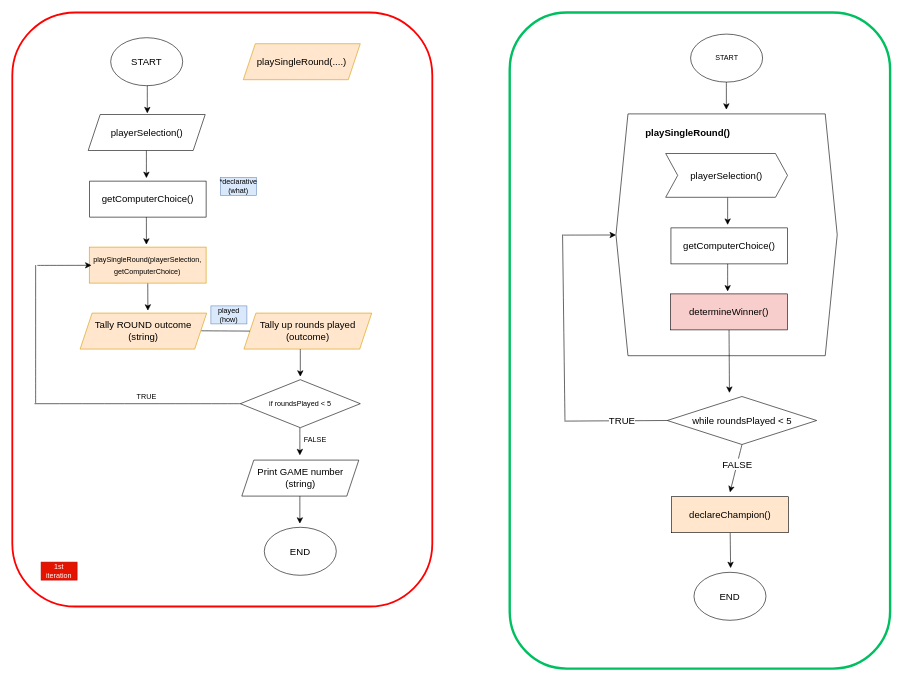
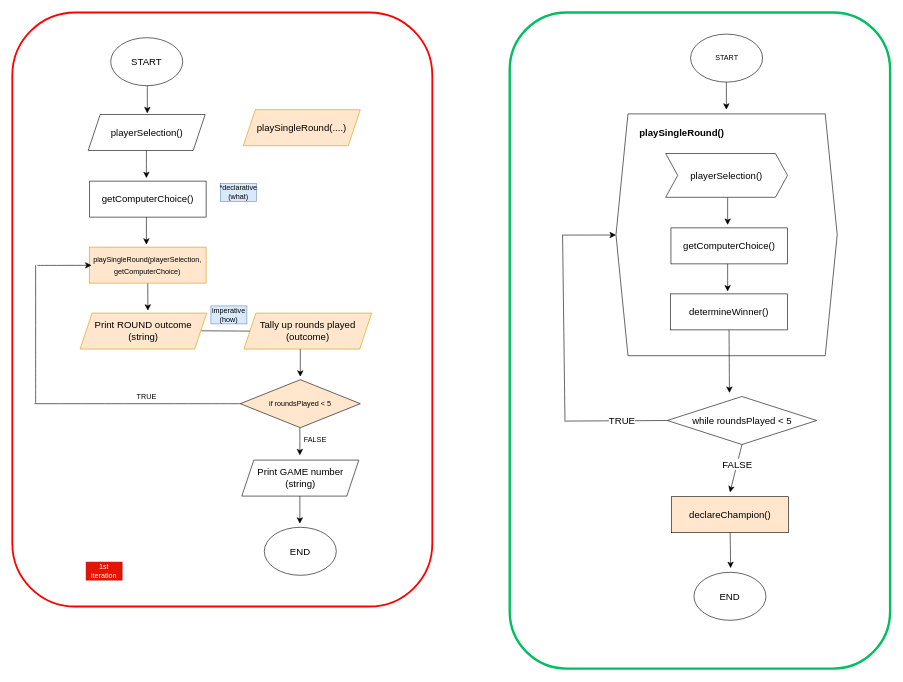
  <mxCell id="0" />
  <mxCell id="1" parent="0" />
  <mxCell id="2" value="" style="rounded=1;whiteSpace=wrap;html=1;fontSize=12;strokeColor=#00BF60;strokeWidth=4;" parent="1" vertex="1"><mxGeometry x="849" y="20" width="634" height="1093.5" as="geometry" /></mxCell>
  <mxCell id="3" value="" style="rounded=1;whiteSpace=wrap;html=1;fontSize=12;strokeColor=#FF0000;strokeWidth=3;" parent="1" vertex="1"><mxGeometry x="20" y="20" width="700" height="990" as="geometry" /></mxCell>
  <mxCell id="4" value="START" style="ellipse;whiteSpace=wrap;html=1;fontSize=16;" parent="1" vertex="1"><mxGeometry x="184" y="62" width="120" height="80" as="geometry" /></mxCell>
  <mxCell id="5" value="playerSelection()" style="shape=parallelogram;perimeter=parallelogramPerimeter;whiteSpace=wrap;html=1;fixedSize=1;fontSize=16;" parent="1" vertex="1"><mxGeometry x="146.5" y="190" width="195" height="60" as="geometry" /></mxCell>
- <mxCell id="6" value="Tally ROUND outcome (string)" style="shape=parallelogram;perimeter=parallelogramPerimeter;whiteSpace=wrap;html=1;fixedSize=1;fontSize=16;fillColor=#ffe6cc;strokeColor=#d79b00;fontColor=#000000;" parent="1" vertex="1"><mxGeometry x="133" y="521" width="211" height="60" as="geometry" /></mxCell>
+ <mxCell id="6" value="Print ROUND outcome (string)" style="shape=parallelogram;perimeter=parallelogramPerimeter;whiteSpace=wrap;html=1;fixedSize=1;fontSize=16;fillColor=#ffe6cc;strokeColor=#d79b00;fontColor=#000000;" parent="1" vertex="1"><mxGeometry x="133" y="521" width="211" height="60" as="geometry" /></mxCell>
  <mxCell id="7" value="getComputerChoice()" style="rounded=0;whiteSpace=wrap;html=1;fontSize=16;" parent="1" vertex="1"><mxGeometry x="149" y="301" width="194" height="60" as="geometry" /></mxCell>
  <mxCell id="8" value="" style="edgeStyle=none;curved=1;rounded=0;orthogonalLoop=1;jettySize=auto;html=1;fontSize=12;startSize=8;endSize=8;" parent="1" source="9" edge="1"><mxGeometry relative="1" as="geometry"><mxPoint x="246" y="517" as="targetPoint" /></mxGeometry></mxCell>
  <mxCell id="9" value="&lt;font style=&quot;font-size: 12px;&quot;&gt;playSingleRound(playerSelection, getComputerChoice)&lt;/font&gt;" style="rounded=0;whiteSpace=wrap;html=1;fontSize=16;fillColor=#ffe6cc;strokeColor=#d79b00;fontColor=#000000;" parent="1" vertex="1"><mxGeometry x="148.25" y="411" width="194.75" height="60" as="geometry" /></mxCell>
  <mxCell id="10" value="Tally up rounds played&lt;br&gt;(outcome)" style="shape=parallelogram;perimeter=parallelogramPerimeter;whiteSpace=wrap;html=1;fixedSize=1;fontSize=16;fillColor=#ffe6cc;strokeColor=#d79b00;fontColor=#000000;" parent="1" vertex="1"><mxGeometry x="406" y="521" width="213" height="60" as="geometry" /></mxCell>
  <mxCell id="11" value="" style="endArrow=classic;html=1;rounded=0;fontSize=12;startSize=8;endSize=8;curved=1;" parent="1" edge="1"><mxGeometry width="50" height="50" relative="1" as="geometry"><mxPoint x="245" y="142" as="sourcePoint" /><mxPoint x="245" y="188" as="targetPoint" /></mxGeometry></mxCell>
  <mxCell id="12" value="" style="endArrow=classic;html=1;rounded=0;fontSize=12;startSize=8;endSize=8;curved=1;" parent="1" edge="1"><mxGeometry width="50" height="50" relative="1" as="geometry"><mxPoint x="243.5" y="250" as="sourcePoint" /><mxPoint x="243.5" y="296" as="targetPoint" /></mxGeometry></mxCell>
  <mxCell id="13" value="" style="endArrow=classic;html=1;rounded=0;fontSize=12;startSize=8;endSize=8;curved=1;" parent="1" edge="1"><mxGeometry width="50" height="50" relative="1" as="geometry"><mxPoint x="243.5" y="361" as="sourcePoint" /><mxPoint x="243.5" y="407" as="targetPoint" /></mxGeometry></mxCell>
  <mxCell id="14" value="" style="endArrow=none;html=1;rounded=0;fontSize=12;startSize=8;endSize=8;curved=1;entryX=0;entryY=0.5;entryDx=0;entryDy=0;" parent="1" target="10" edge="1"><mxGeometry width="50" height="50" relative="1" as="geometry"><mxPoint x="335" y="550.5" as="sourcePoint" /><mxPoint x="397" y="548" as="targetPoint" /></mxGeometry></mxCell>
  <mxCell id="15" value="" style="endArrow=classic;html=1;rounded=0;fontSize=12;startSize=8;endSize=8;curved=1;" parent="1" edge="1"><mxGeometry width="50" height="50" relative="1" as="geometry"><mxPoint x="500" y="581" as="sourcePoint" /><mxPoint x="500" y="627" as="targetPoint" /></mxGeometry></mxCell>
  <mxCell id="16" value="" style="endArrow=classic;html=1;rounded=0;fontSize=12;startSize=8;endSize=8;curved=1;" parent="1" edge="1"><mxGeometry width="50" height="50" relative="1" as="geometry"><mxPoint x="499.29" y="712" as="sourcePoint" /><mxPoint x="499.29" y="758" as="targetPoint" /></mxGeometry></mxCell>
  <mxCell id="17" value="TRUE" style="text;strokeColor=none;fillColor=none;html=1;align=center;verticalAlign=middle;whiteSpace=wrap;rounded=0;fontSize=12;" parent="1" vertex="1"><mxGeometry x="214" y="646" width="60" height="30" as="geometry" /></mxCell>
  <mxCell id="18" value="FALSE" style="text;strokeColor=none;fillColor=none;html=1;align=center;verticalAlign=middle;whiteSpace=wrap;rounded=0;fontSize=12;" parent="1" vertex="1"><mxGeometry x="495" y="717" width="60" height="30" as="geometry" /></mxCell>
  <mxCell id="19" value="Print GAME number&lt;br&gt;(string)" style="shape=parallelogram;perimeter=parallelogramPerimeter;whiteSpace=wrap;html=1;fixedSize=1;fontSize=16;" parent="1" vertex="1"><mxGeometry x="402.5" y="766" width="195" height="60" as="geometry" /></mxCell>
  <mxCell id="20" value="END" style="ellipse;whiteSpace=wrap;html=1;fontSize=16;" parent="1" vertex="1"><mxGeometry x="440" y="878" width="120" height="80" as="geometry" /></mxCell>
  <mxCell id="21" value="" style="endArrow=classic;html=1;rounded=0;fontSize=12;startSize=8;endSize=8;curved=1;" parent="1" edge="1"><mxGeometry width="50" height="50" relative="1" as="geometry"><mxPoint x="499.29" y="826" as="sourcePoint" /><mxPoint x="499.29" y="872" as="targetPoint" /></mxGeometry></mxCell>
- <mxCell id="22" value="*declarative (what)" style="text;strokeColor=#6c8ebf;fillColor=#dae8fc;html=1;align=center;verticalAlign=middle;whiteSpace=wrap;rounded=0;fontSize=12;fontColor=#000000;" parent="1" vertex="1"><mxGeometry x="367" y="295" width="60" height="30" as="geometry" /></mxCell>
- <mxCell id="23" value="played (how)" style="text;strokeColor=#6c8ebf;fillColor=#dae8fc;html=1;align=center;verticalAlign=middle;whiteSpace=wrap;rounded=0;fontSize=12;fontColor=#000000;" parent="1" vertex="1"><mxGeometry x="351" y="509" width="60" height="30" as="geometry" /></mxCell>
- <mxCell id="24" value="playSingleRound(....)" style="shape=parallelogram;perimeter=parallelogramPerimeter;whiteSpace=wrap;html=1;fixedSize=1;fontSize=16;labelBackgroundColor=none;labelBorderColor=none;fillColor=#ffe6cc;strokeColor=#d79b00;fontColor=#000000;" parent="1" vertex="1"><mxGeometry x="405" y="72" width="195" height="60" as="geometry" /></mxCell>
- <mxCell id="25" value="1st iteration" style="text;strokeColor=#B20000;fillColor=#e51400;html=1;align=center;verticalAlign=middle;whiteSpace=wrap;rounded=0;labelBackgroundColor=none;labelBorderColor=none;fontSize=12;fontColor=#ffffff;" parent="1" vertex="1"><mxGeometry x="68" y="936" width="60" height="30" as="geometry" /></mxCell>
+ <mxCell id="22" value="*declarative (what)" style="text;strokeColor=#6c8ebf;fillColor=#dae8fc;html=1;align=center;verticalAlign=middle;whiteSpace=wrap;rounded=0;fontSize=12;fontColor=#000000;" parent="1" vertex="1"><mxGeometry x="367" y="305" width="60" height="30" as="geometry" /></mxCell>
+ <mxCell id="23" value="imperative (how)" style="text;strokeColor=#6c8ebf;fillColor=#dae8fc;html=1;align=center;verticalAlign=middle;whiteSpace=wrap;rounded=0;fontSize=12;fontColor=#000000;" parent="1" vertex="1"><mxGeometry x="351" y="509" width="60" height="30" as="geometry" /></mxCell>
+ <mxCell id="24" value="playSingleRound(....)" style="shape=parallelogram;perimeter=parallelogramPerimeter;whiteSpace=wrap;html=1;fixedSize=1;fontSize=16;labelBackgroundColor=none;labelBorderColor=none;fillColor=#ffe6cc;strokeColor=#d79b00;fontColor=#000000;" parent="1" vertex="1"><mxGeometry x="405" y="182" width="195" height="60" as="geometry" /></mxCell>
+ <mxCell id="25" value="1st iteration" style="text;strokeColor=#B20000;fillColor=#e51400;html=1;align=center;verticalAlign=middle;whiteSpace=wrap;rounded=0;labelBackgroundColor=none;labelBorderColor=none;fontSize=12;fontColor=#ffffff;" parent="1" vertex="1"><mxGeometry x="143" y="936" width="60" height="30" as="geometry" /></mxCell>
  <mxCell id="26" value="" style="group" parent="1" vertex="1" connectable="0"><mxGeometry x="937.12" y="56" width="457.75" height="977" as="geometry" /></mxCell>
  <mxCell id="27" value="v" style="shape=hexagon;perimeter=hexagonPerimeter2;whiteSpace=wrap;html=1;fixedSize=1;labelBackgroundColor=none;labelBorderColor=none;fontSize=12;" parent="26" vertex="1"><mxGeometry x="89" y="133" width="368.75" height="403" as="geometry" /></mxCell>
  <mxCell id="28" value="START" style="ellipse;whiteSpace=wrap;html=1;labelBackgroundColor=none;labelBorderColor=none;fontSize=12;" parent="26" vertex="1"><mxGeometry x="213.38" width="120" height="80" as="geometry" /></mxCell>
  <mxCell id="29" value="" style="endArrow=classic;html=1;rounded=0;fontSize=12;startSize=8;endSize=8;curved=1;" parent="26" edge="1"><mxGeometry width="50" height="50" relative="1" as="geometry"><mxPoint x="272.99" y="80" as="sourcePoint" /><mxPoint x="272.99" y="126" as="targetPoint" /></mxGeometry></mxCell>
  <mxCell id="30" value="" style="group;fontSize=16;" parent="26" vertex="1" connectable="0"><mxGeometry x="178.13" y="195" width="196.5" height="386" as="geometry" /></mxCell>
  <mxCell id="31" value="" style="group" parent="30" vertex="1" connectable="0"><mxGeometry y="17" width="196.5" height="386" as="geometry" /></mxCell>
  <mxCell id="32" value="getComputerChoice()" style="rounded=0;whiteSpace=wrap;html=1;fontSize=16;" parent="31" vertex="1"><mxGeometry x="2.5" y="111" width="194" height="60" as="geometry" /></mxCell>
  <mxCell id="33" value="" style="edgeStyle=none;curved=1;rounded=0;orthogonalLoop=1;jettySize=auto;html=1;fontSize=12;startSize=8;endSize=8;" parent="31" source="34" edge="1"><mxGeometry relative="1" as="geometry"><mxPoint x="100" y="386" as="targetPoint" /></mxGeometry></mxCell>
- <mxCell id="34" value="&lt;font style=&quot;font-size: 16px;&quot;&gt;determineWinner()&lt;/font&gt;" style="rounded=0;whiteSpace=wrap;html=1;fontSize=16;fillColor=#f8cecc;" parent="31" vertex="1"><mxGeometry x="1.75" y="221" width="194.75" height="60" as="geometry" /></mxCell>
+ <mxCell id="34" value="&lt;font style=&quot;font-size: 16px;&quot;&gt;determineWinner()&lt;/font&gt;" style="rounded=0;whiteSpace=wrap;html=1;fontSize=16;" parent="31" vertex="1"><mxGeometry x="1.75" y="221" width="194.75" height="60" as="geometry" /></mxCell>
  <mxCell id="35" value="" style="endArrow=classic;html=1;rounded=0;fontSize=12;startSize=8;endSize=8;curved=1;" parent="31" edge="1"><mxGeometry width="50" height="50" relative="1" as="geometry"><mxPoint x="97" y="60" as="sourcePoint" /><mxPoint x="97" y="106" as="targetPoint" /></mxGeometry></mxCell>
  <mxCell id="36" value="" style="endArrow=classic;html=1;rounded=0;fontSize=12;startSize=8;endSize=8;curved=1;" parent="31" edge="1"><mxGeometry width="50" height="50" relative="1" as="geometry"><mxPoint x="97" y="171" as="sourcePoint" /><mxPoint x="97" y="217" as="targetPoint" /></mxGeometry></mxCell>
- <mxCell id="37" value="&lt;font style=&quot;font-size: 16px;&quot;&gt;playSingleRound()&lt;/font&gt;" style="text;strokeColor=none;fillColor=none;html=1;align=center;verticalAlign=middle;whiteSpace=wrap;rounded=0;labelBackgroundColor=none;labelBorderColor=none;fontSize=12;fontStyle=1" parent="26" vertex="1"><mxGeometry x="132" y="147" width="154.13" height="36" as="geometry" /></mxCell>
+ <mxCell id="37" value="&lt;font style=&quot;font-size: 16px;&quot;&gt;playSingleRound()&lt;/font&gt;" style="text;strokeColor=none;fillColor=none;html=1;align=center;verticalAlign=middle;whiteSpace=wrap;rounded=0;labelBackgroundColor=none;labelBorderColor=none;fontSize=12;fontStyle=1" parent="26" vertex="1"><mxGeometry x="122" y="147" width="154.13" height="36" as="geometry" /></mxCell>
  <mxCell id="38" style="edgeStyle=none;curved=1;rounded=0;orthogonalLoop=1;jettySize=auto;html=1;exitX=0.5;exitY=1;exitDx=0;exitDy=0;fontSize=16;startSize=8;endSize=8;" parent="26" source="40" edge="1"><mxGeometry relative="1" as="geometry"><mxPoint x="279" y="763.684" as="targetPoint" /></mxGeometry></mxCell>
  <mxCell id="39" value="FALSE" style="edgeLabel;html=1;align=center;verticalAlign=middle;resizable=0;points=[];fontSize=16;" parent="38" vertex="1" connectable="0"><mxGeometry x="0.09" relative="1" as="geometry"><mxPoint x="2" y="-11" as="offset" /></mxGeometry></mxCell>
  <mxCell id="40" value="while roundsPlayed &amp;lt; 5" style="rhombus;whiteSpace=wrap;html=1;fontSize=16;" parent="26" vertex="1"><mxGeometry x="174.51" y="604" width="249" height="80" as="geometry" /></mxCell>
  <mxCell id="41" value="" style="endArrow=none;html=1;rounded=0;fontSize=16;startSize=8;endSize=8;curved=1;entryX=0;entryY=0.5;entryDx=0;entryDy=0;" parent="26" target="40" edge="1"><mxGeometry width="50" height="50" relative="1" as="geometry"><mxPoint x="3" y="645" as="sourcePoint" /><mxPoint x="-95" y="366" as="targetPoint" /></mxGeometry></mxCell>
  <mxCell id="42" value="TRUE" style="edgeLabel;html=1;align=center;verticalAlign=middle;resizable=0;points=[];fontSize=16;" parent="41" vertex="1" connectable="0"><mxGeometry x="-0.087" relative="1" as="geometry"><mxPoint x="17" y="-1" as="offset" /></mxGeometry></mxCell>
  <mxCell id="43" value="" style="endArrow=none;html=1;rounded=0;fontSize=16;startSize=8;endSize=8;curved=1;" parent="26" edge="1"><mxGeometry width="50" height="50" relative="1" as="geometry"><mxPoint x="4" y="644" as="sourcePoint" /><mxPoint y="334" as="targetPoint" /></mxGeometry></mxCell>
  <mxCell id="44" value="" style="endArrow=classic;html=1;rounded=0;fontSize=16;startSize=8;endSize=8;curved=1;" parent="26" target="27" edge="1"><mxGeometry width="50" height="50" relative="1" as="geometry"><mxPoint x="1" y="335" as="sourcePoint" /><mxPoint x="-95" y="366" as="targetPoint" /></mxGeometry></mxCell>
  <mxCell id="45" style="edgeStyle=none;curved=1;rounded=0;orthogonalLoop=1;jettySize=auto;html=1;fontSize=16;startSize=8;endSize=8;" parent="26" source="46" edge="1"><mxGeometry relative="1" as="geometry"><mxPoint x="280.053" y="890" as="targetPoint" /></mxGeometry></mxCell>
  <mxCell id="46" value="&lt;font style=&quot;font-size: 16px;&quot;&gt;declareChampion()&lt;/font&gt;" style="rounded=0;whiteSpace=wrap;html=1;fontSize=16;fillColor=#ffe6cc;" parent="26" vertex="1"><mxGeometry x="181.63" y="771" width="194.75" height="60" as="geometry" /></mxCell>
  <mxCell id="47" value="END" style="ellipse;whiteSpace=wrap;html=1;fontSize=16;" parent="26" vertex="1"><mxGeometry x="219.01" y="897" width="120" height="80" as="geometry" /></mxCell>
  <mxCell id="48" value="playerSelection()" style="shape=step;perimeter=stepPerimeter;whiteSpace=wrap;html=1;fixedSize=1;labelBackgroundColor=none;labelBorderColor=none;fontSize=16;" parent="26" vertex="1"><mxGeometry x="171.87" y="199" width="203" height="73" as="geometry" /></mxCell>
- <mxCell id="49" value="if roundsPlayed &amp;lt; 5" style="rhombus;whiteSpace=wrap;html=1;fontSize=12;" parent="1" vertex="1"><mxGeometry x="400" y="632" width="200" height="80" as="geometry" /></mxCell>
+ <mxCell id="49" value="if roundsPlayed &amp;lt; 5" style="rhombus;whiteSpace=wrap;html=1;fontSize=12;fillColor=#ffe6cc;" parent="1" vertex="1"><mxGeometry x="400" y="632" width="200" height="80" as="geometry" /></mxCell>
  <mxCell id="50" value="" style="group" parent="1" vertex="1" connectable="0"><mxGeometry x="57" y="441" width="95" height="231" as="geometry" /></mxCell>
  <mxCell id="51" value="" style="endArrow=none;html=1;rounded=0;fontSize=12;startSize=8;endSize=8;curved=1;exitX=0;exitY=0.5;exitDx=0;exitDy=0;" parent="50" source="49" edge="1"><mxGeometry width="50" height="50" relative="1" as="geometry"><mxPoint x="331.061" y="211.113" as="sourcePoint" /><mxPoint y="231.0" as="targetPoint" /></mxGeometry></mxCell>
  <mxCell id="52" value="" style="endArrow=none;html=1;rounded=0;fontSize=12;startSize=8;endSize=8;curved=1;" parent="50" edge="1"><mxGeometry width="50" height="50" relative="1" as="geometry"><mxPoint x="1.919" y="229.98" as="sourcePoint" /><mxPoint x="1.919" as="targetPoint" /></mxGeometry></mxCell>
  <mxCell id="53" value="" style="endArrow=classic;html=1;rounded=0;fontSize=12;startSize=8;endSize=8;curved=1;" parent="50" edge="1"><mxGeometry width="50" height="50" relative="1" as="geometry"><mxPoint x="4.798" y="0.51" as="sourcePoint" /><mxPoint x="95" y="0.377" as="targetPoint" /></mxGeometry></mxCell>
